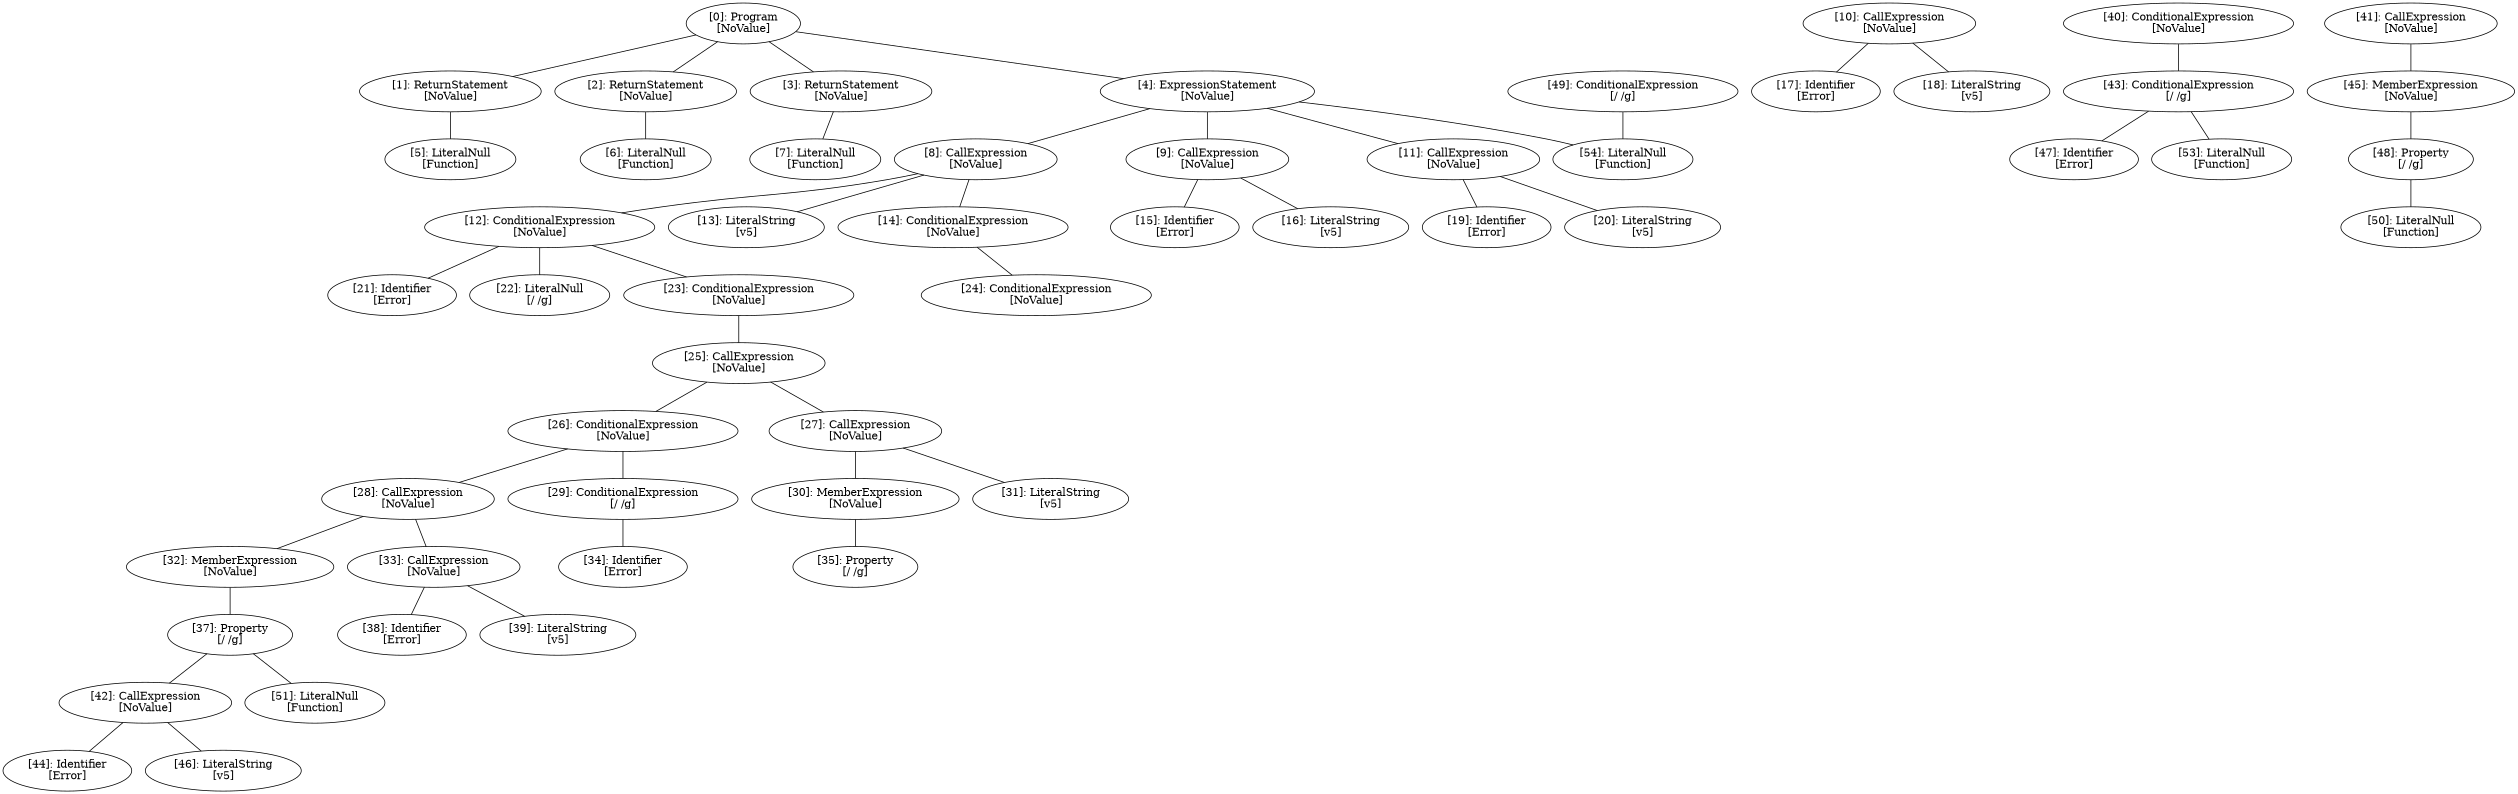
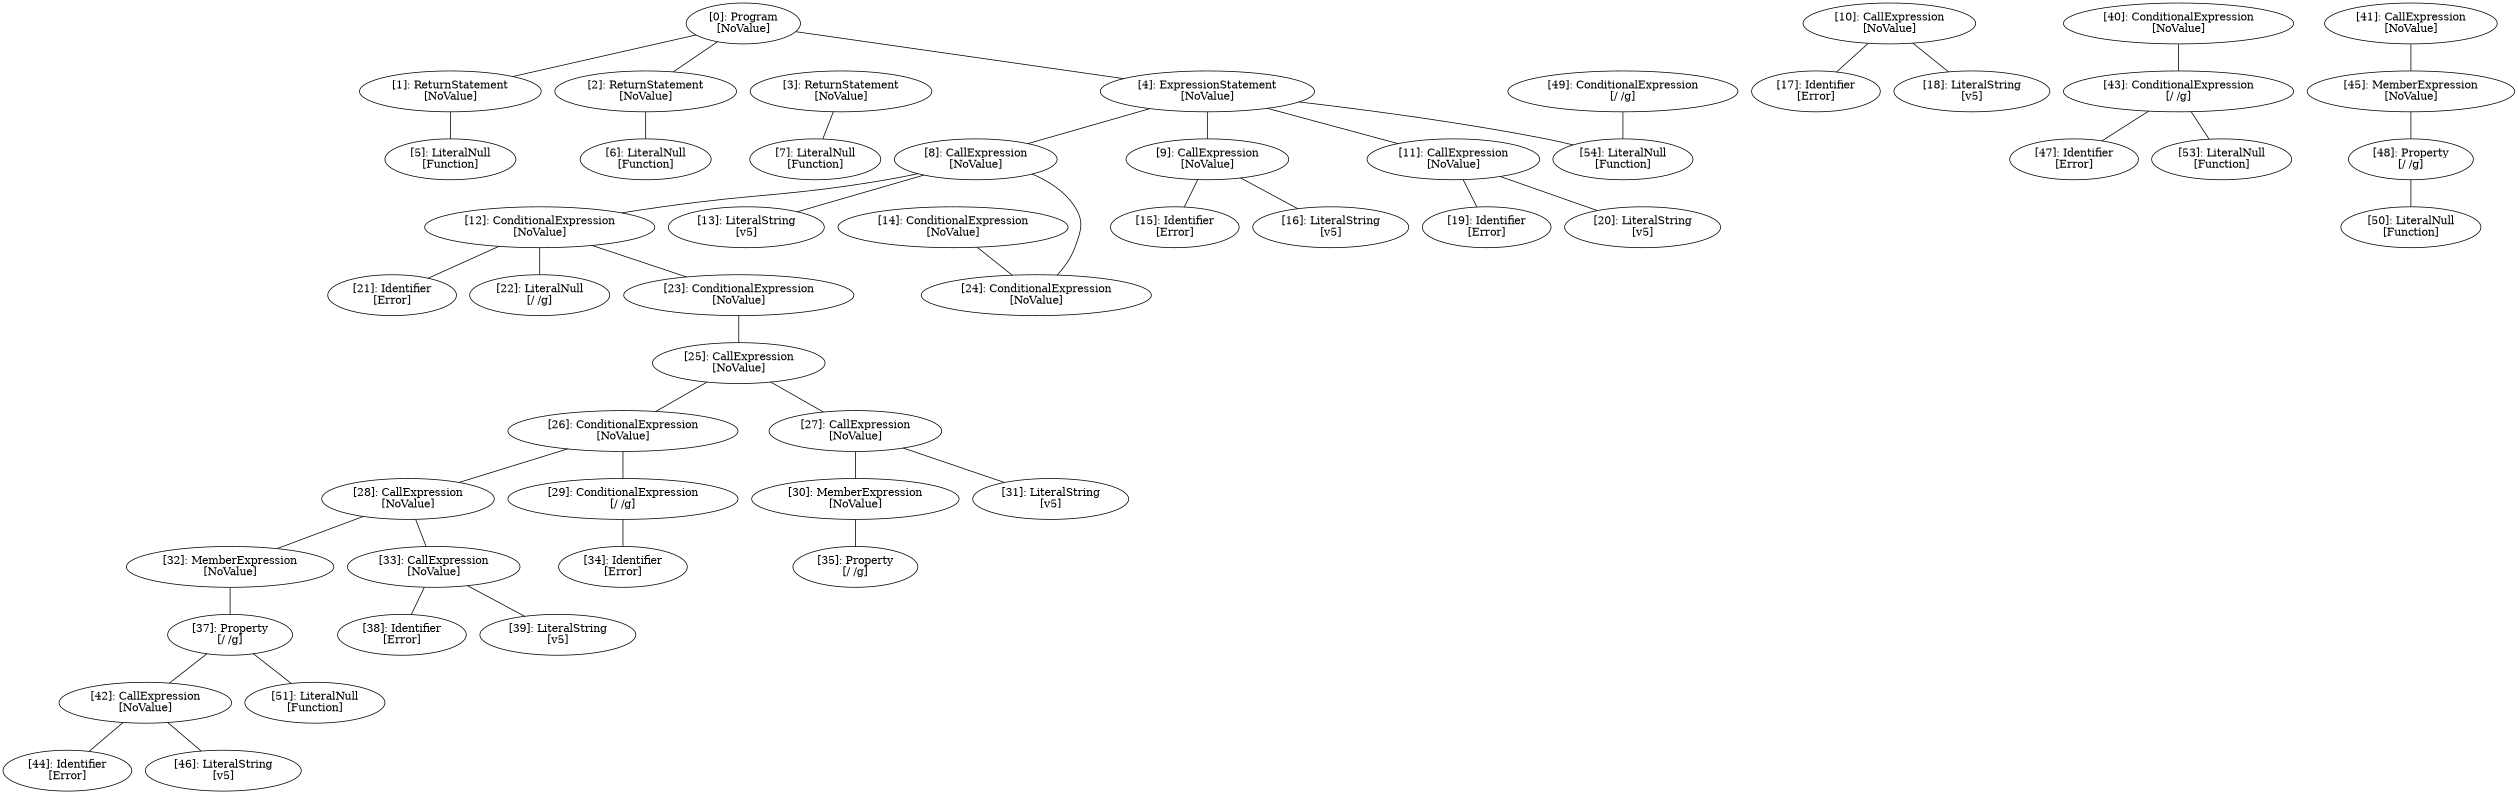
  graph {
    n1 [label="[0]: Program\n[NoValue]"]
    n2 [label="[1]: ReturnStatement\n[NoValue]"]
    n3 [label="[2]: ReturnStatement\n[NoValue]"]
    n4 [label="[3]: ReturnStatement\n[NoValue]"]
    n5 [label="[4]: ExpressionStatement\n[NoValue]"]
    n6 [label="[5]: LiteralNull\n[Function]"]
    n7 [label="[6]: LiteralNull\n[Function]"]
    n8 [label="[7]: LiteralNull\n[Function]"]
    n9 [label="[8]: CallExpression\n[NoValue]"]
    n10 [label="[9]: CallExpression\n[NoValue]"]
    n11 [label="[11]: CallExpression\n[NoValue]"]
    n12 [label="[54]: LiteralNull\n[Function]"]
    n13 [label="[12]: ConditionalExpression\n[NoValue]"]
    n14 [label="[13]: LiteralString\n[v5]"]
    n15 [label="[14]: ConditionalExpression\n[NoValue]"]
    n16 [label="[15]: Identifier\n[Error]"]
    n17 [label="[16]: LiteralString\n[v5]"]
    n18 [label="[10]: CallExpression\n[NoValue]"]
    n19 [label="[17]: Identifier\n[Error]"]
    n20 [label="[18]: LiteralString\n[v5]"]
    n21 [label="[19]: Identifier\n[Error]"]
    n22 [label="[20]: LiteralString\n[v5]"]
    n23 [label="[21]: Identifier\n[Error]"]
    n24 [label="[22]: LiteralNull\n[/ /g]"]
    n25 [label="[23]: ConditionalExpression\n[NoValue]"]
    n26 [label="[24]: ConditionalExpression\n[NoValue]"]
    n27 [label="[25]: CallExpression\n[NoValue]"]
    n28 [label="[26]: ConditionalExpression\n[NoValue]"]
    n29 [label="[27]: CallExpression\n[NoValue]"]
    n30 [label="[28]: CallExpression\n[NoValue]"]
    n31 [label="[29]: ConditionalExpression\n[/ /g]"]
    n32 [label="[30]: MemberExpression\n[NoValue]"]
    n33 [label="[31]: LiteralString\n[v5]"]
    n34 [label="[32]: MemberExpression\n[NoValue]"]
    n35 [label="[33]: CallExpression\n[NoValue]"]
    n36 [label="[34]: Identifier\n[Error]"]
    n37 [label="[35]: Property\n[/ /g]"]
    n38 [label="[37]: Property\n[/ /g]"]
    n39 [label="[38]: Identifier\n[Error]"]
    n40 [label="[39]: LiteralString\n[v5]"]
    n41 [label="[42]: CallExpression\n[NoValue]"]
    n42 [label="[51]: LiteralNull\n[Function]"]
    n43 [label="[40]: ConditionalExpression\n[NoValue]"]
    n44 [label="[43]: ConditionalExpression\n[/ /g]"]
    n45 [label="[41]: CallExpression\n[NoValue]"]
    n46 [label="[45]: MemberExpression\n[NoValue]"]
    n47 [label="[44]: Identifier\n[Error]"]
    n48 [label="[46]: LiteralString\n[v5]"]
    n49 [label="[47]: Identifier\n[Error]"]
    n50 [label="[53]: LiteralNull\n[Function]"]
    n51 [label="[48]: Property\n[/ /g]"]
    n52 [label="[50]: LiteralNull\n[Function]"]
    n53 [label="[49]: ConditionalExpression\n[/ /g]"]
    n1 -- n2
    n1 -- n3
-   n1 -- n4
    n1 -- n5
    n2 -- n6
    n3 -- n7
    n4 -- n8
    n5 -- n9
    n5 -- n10
    n5 -- n11
    n5 -- n12
    n9 -- n13
    n9 -- n14
-   n9 -- n15
+   n9 -- n26
    n10 -- n16
    n10 -- n17
    n11 -- n21
    n11 -- n22
    n13 -- n23
    n13 -- n24
    n13 -- n25
    n15 -- n26
    n18 -- n19
    n18 -- n20
    n25 -- n27
    n27 -- n28
    n27 -- n29
    n28 -- n30
    n28 -- n31
    n29 -- n32
    n29 -- n33
    n30 -- n34
    n30 -- n35
    n31 -- n36
    n32 -- n37
    n34 -- n38
    n35 -- n39
    n35 -- n40
    n38 -- n41
    n38 -- n42
    n41 -- n47
    n41 -- n48
    n43 -- n44
    n44 -- n49
    n44 -- n50
    n45 -- n46
    n46 -- n51
    n51 -- n52
    n53 -- n12
  }
